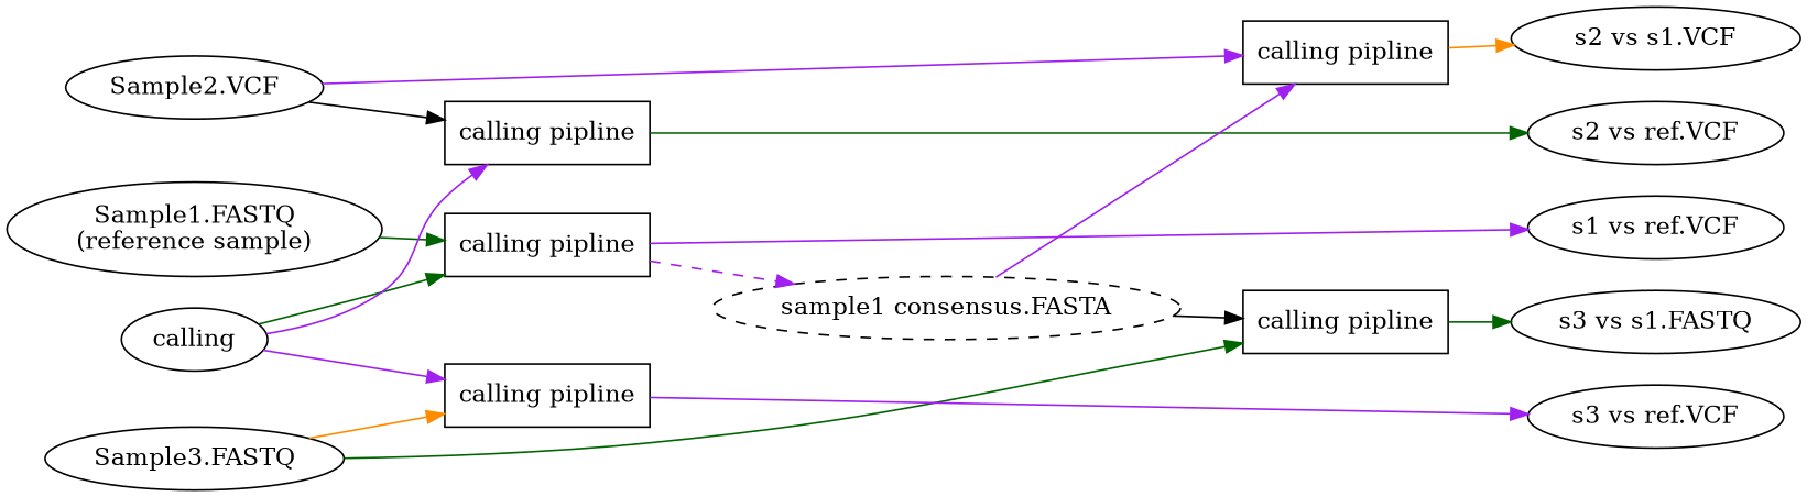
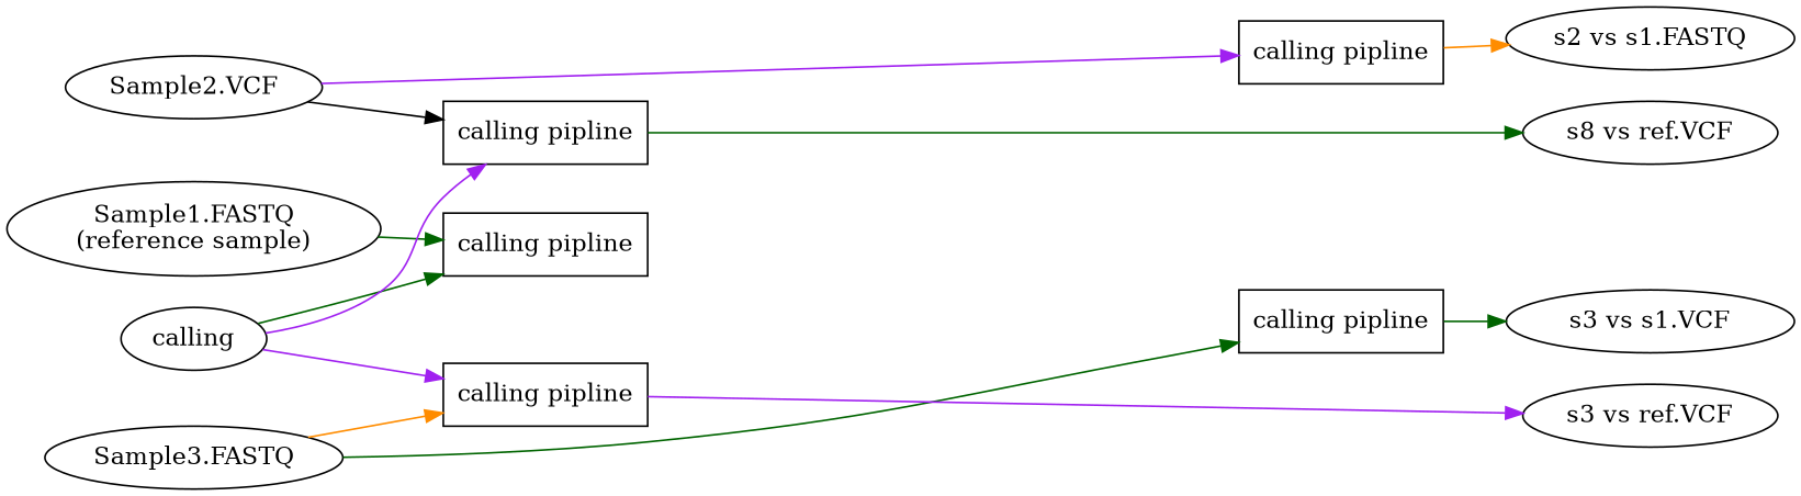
  digraph {
    fontname="DejaVu Serif"
    rankdir=LR
    node [fontname="DejaVu Serif" shape=ellipse]
    edge [color=purple fontname="DejaVu Serif"]
    n1 [label="Sample1.FASTQ\n(reference sample)"]
    n2 [label="Sample2.VCF"]
    n3 [label="Sample3.FASTQ"]
    n4 [label=calling]
    n5 [label="calling pipline" shape=box]
    n6 [label="calling pipline" shape=box]
    n7 [label="calling pipline" shape=box]
    n8 [label="calling pipline" shape=box]
    n9 [label="calling pipline" shape=box]
-   n10 [label="s1 vs ref.VCF"]
-   n11 [label="s2 vs ref.VCF"]
+   n11 [label="s8 vs ref.VCF"]
    n12 [label="s3 vs ref.VCF"]
-   n13 [label="s2 vs s1.VCF"]
-   n14 [label="s3 vs s1.FASTQ"]
-   n15 [label="sample1 consensus.FASTA" style=dashed]
+   n13 [label="s2 vs s1.FASTQ"]
+   n14 [label="s3 vs s1.VCF"]
    subgraph sub_1 {
      rank=same
      n1
      n2
      n3
      n4
    }
    subgraph sub_2 {
      n5
      n6
      n7
      n8
      n9
    }
    subgraph sub_3 {
      rank=same
-     n10
      n11
      n12
      n13
      n14
    }
    n1 -> n5 [color=darkgreen]
    n2 -> n6 [color=black]
    n2 -> n8
    n3 -> n7 [color=darkorange]
    n3 -> n9 [color=darkgreen]
    n4 -> n5 [color=darkgreen]
    n4 -> n6
    n4 -> n7
-   n5 -> n10
-   n5 -> n15 [style=dashed]
    n6 -> n11 [color=darkgreen]
    n7 -> n12
    n8 -> n13 [color=darkorange]
    n9 -> n14 [color=darkgreen]
-   n15 -> n8
-   n15 -> n9 [color=black]
  }
